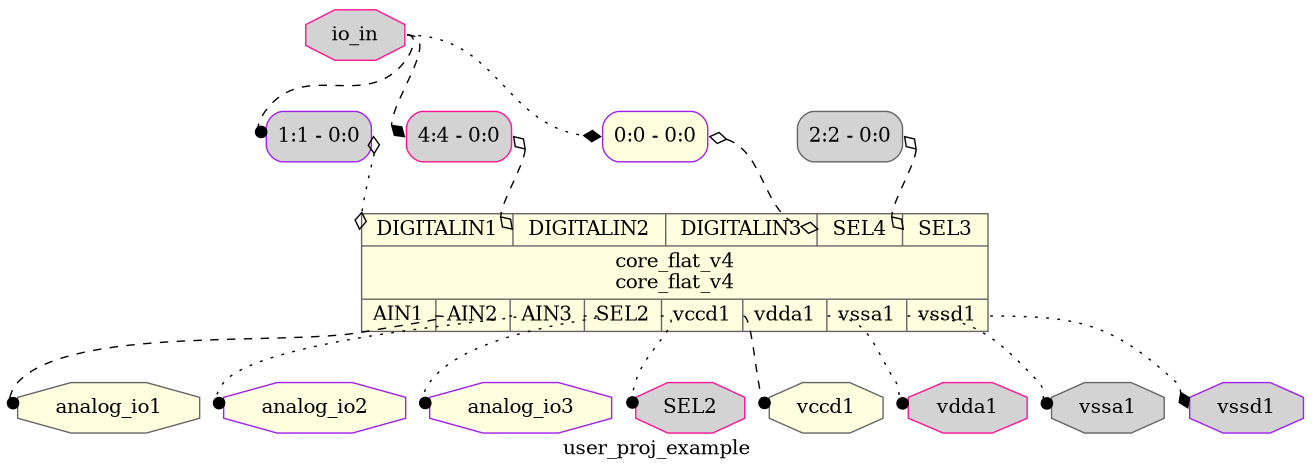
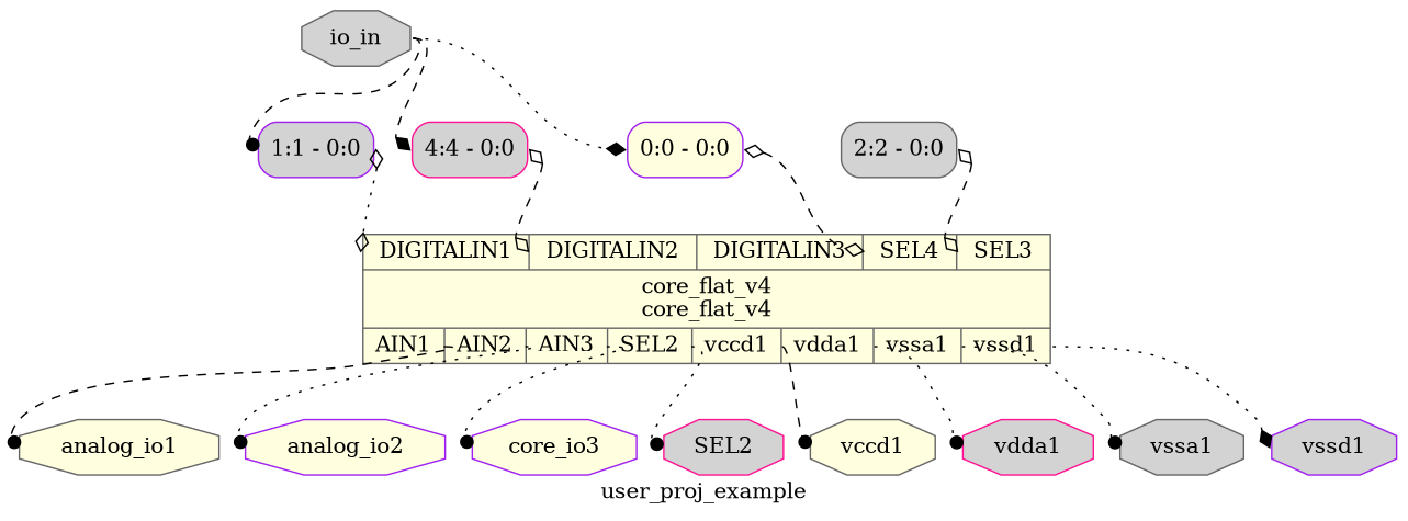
  digraph {
    label=user_proj_example
    rankdir=TB
    remincross=true
    node [color=gray40 fillcolor=lightgrey fontcolor=black shape=octagon style=filled]
    edge [arrowhead=dot color=black fontcolor=black headport=w style=dotted tailport=e]
    n1 [color=deeppink label=SEL2]
    n2 [fillcolor=lightyellow label=analog_io1]
    n3 [color=purple fillcolor=lightyellow label=analog_io2]
-   n4 [color=purple fillcolor=lightyellow label=analog_io3]
-   n5 [color=deeppink label=io_in]
+   n4 [color=purple fillcolor=lightyellow label=core_io3]
+   n5 [label=io_in]
    n6 [color=purple label="<s0> 1:1 - 0:0 " shape=record style="rounded,filled"]
    n7 [color=deeppink label="<s0> 4:4 - 0:0 " shape=record style="rounded,filled"]
    n8 [color=purple fillcolor=lightyellow label="<s0> 0:0 - 0:0 " shape=record style="rounded,filled"]
    n9 [fillcolor=lightyellow label="{{<p10> DIGITALIN1|<p11> DIGITALIN2|<p12> DIGITALIN3|<p13> SEL4|<p14> SEL3}|core_flat_v4\ncore_flat_v4|{<p15> AIN1|<p16> AIN2|<p17> AIN3|<p1> SEL2|<p6> vccd1|<p7> vdda1|<p8> vssa1|<p9> vssd1}}" shape=record fontcolor=""]
    n10 [label="<s0> 2:2 - 0:0 " shape=record style="rounded,filled"]
    n11 [fillcolor=lightyellow label=vccd1]
    n12 [color=deeppink label=vdda1]
    n13 [label=vssa1]
    n14 [color=purple label=vssd1]
    n5 -> n6 [headport="s0:w" style=dashed]
    n5 -> n7 [arrowhead=diamond headport="s0:w" style=dashed]
    n5 -> n8 [arrowhead=diamond headport="s0:w"]
    n6 -> n9 [arrowhead=odiamond arrowtail=odiamond dir=both headport="p10:w"]
    n7 -> n9 [arrowhead=odiamond arrowtail=odiamond dir=both headport="p11:w" style=dashed]
    n8 -> n9 [arrowhead=odiamond arrowtail=odiamond dir=both headport="p13:w" style=dashed]
    n9 -> n1 [tailport="p1:e"]
    n9 -> n2 [style=dashed tailport="p15:e"]
    n9 -> n3 [tailport="p16:e"]
    n9 -> n4 [tailport="p17:e"]
    n9 -> n11 [style=dashed tailport="p6:e"]
    n9 -> n12 [tailport="p7:e"]
    n9 -> n13 [tailport="p8:e"]
    n9 -> n14 [arrowhead=diamond tailport="p9:e"]
    n10 -> n9 [arrowhead=odiamond arrowtail=odiamond dir=both headport="p14:w" style=dashed]
  }
